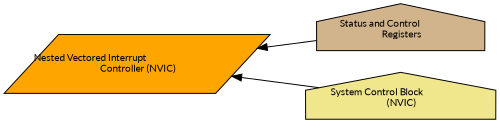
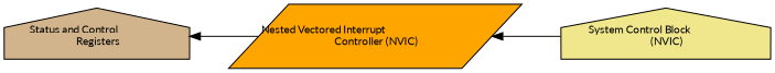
  digraph {
    fontname=Lato
    rankdir=LR
    node [color=black fontname=Lato fontsize=10 shape=house style=filled]
    edge [dir=back fontname=Lato fontsize=10 labelfontname=Helvetica labelfontsize=10 shape=plaintext style=solid]
    n1 [fillcolor=tan height=0.2 label="Status and Control\l Registers" width=0.4]
    n2 [fillcolor=orange fontcolor=black height=0.2 label="Nested Vectored Interrupt\l Controller (NVIC)" shape=parallelogram width=0.4]
    n3 [fillcolor=khaki height=0.2 label="System Control Block\l (NVIC)" width=0.4]
-   n2 -> n1
+   n1 -> n2
    n2 -> n3
  }
